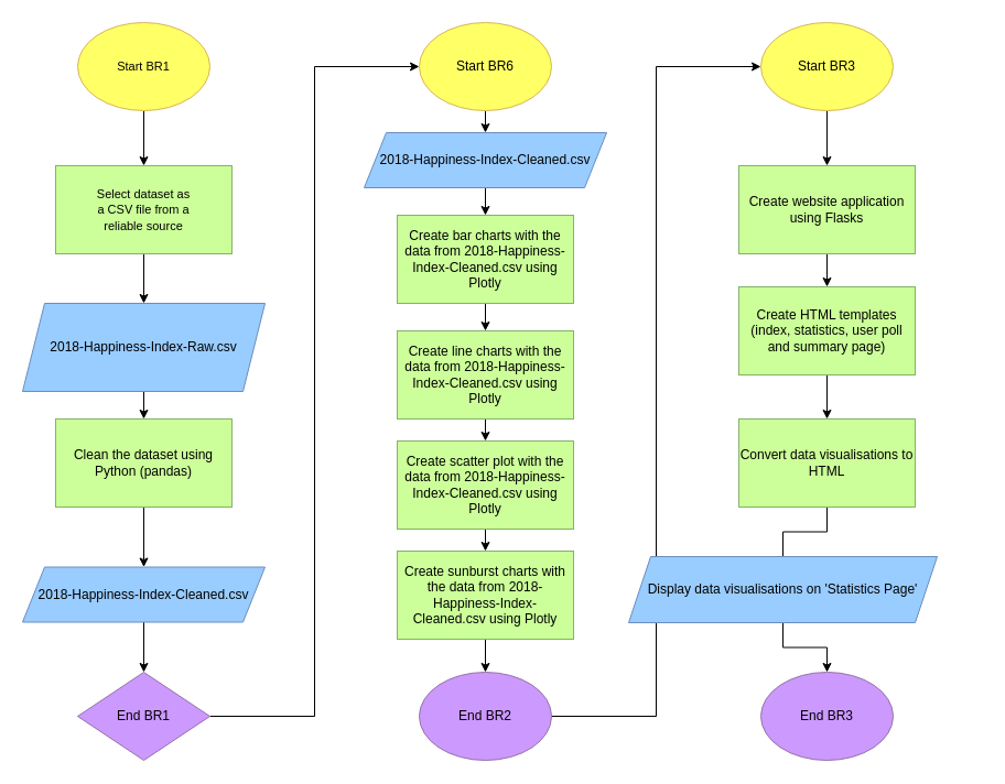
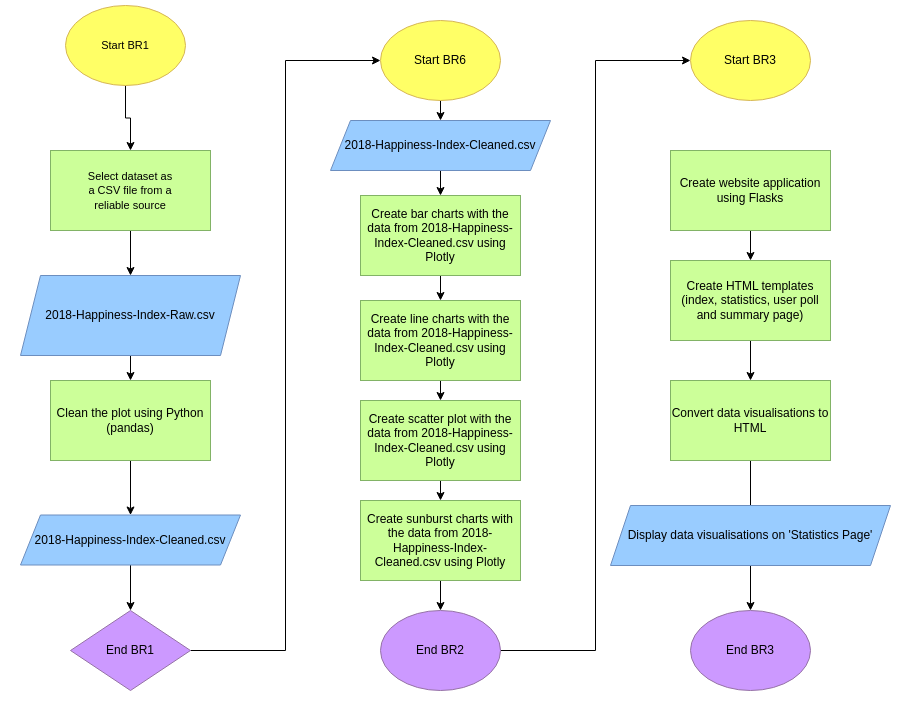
  <mxCell id="0" />
  <mxCell id="1" parent="0" />
  <mxCell id="2" style="edgeStyle=orthogonalEdgeStyle;rounded=0;orthogonalLoop=1;jettySize=auto;html=1;exitX=0.5;exitY=1;exitDx=0;exitDy=0;entryX=0.5;entryY=0;entryDx=0;entryDy=0;" edge="1" parent="1" source="3" target="7"><mxGeometry relative="1" as="geometry" /></mxCell>
- <mxCell id="3" value="&lt;font style=&quot;font-size: 11px;&quot;&gt;Start BR1&lt;/font&gt;" style="ellipse;whiteSpace=wrap;html=1;fillColor=#FFFF66;strokeColor=#d6b656;" vertex="1" parent="1"><mxGeometry x="70" y="20" width="120" height="80" as="geometry" /></mxCell>
+ <mxCell id="3" value="&lt;font style=&quot;font-size: 11px;&quot;&gt;Start BR1&lt;/font&gt;" style="ellipse;whiteSpace=wrap;html=1;fillColor=#FFFF66;strokeColor=#d6b656;" vertex="1" parent="1"><mxGeometry x="65" y="5" width="120" height="80" as="geometry" /></mxCell>
  <mxCell id="4" style="edgeStyle=orthogonalEdgeStyle;rounded=0;orthogonalLoop=1;jettySize=auto;html=1;exitX=0.5;exitY=1;exitDx=0;exitDy=0;entryX=0.5;entryY=0;entryDx=0;entryDy=0;" edge="1" parent="1" source="5" target="9"><mxGeometry relative="1" as="geometry" /></mxCell>
  <mxCell id="5" value="2018-Happiness-Index-Raw.csv" style="shape=parallelogram;perimeter=parallelogramPerimeter;whiteSpace=wrap;html=1;fixedSize=1;fillColor=#99CCFF;strokeColor=#6c8ebf;" vertex="1" parent="1"><mxGeometry x="20" y="275" width="220" height="80" as="geometry" /></mxCell>
  <mxCell id="6" style="edgeStyle=orthogonalEdgeStyle;rounded=0;orthogonalLoop=1;jettySize=auto;html=1;exitX=0.5;exitY=1;exitDx=0;exitDy=0;entryX=0.5;entryY=0;entryDx=0;entryDy=0;" edge="1" parent="1" source="7" target="5"><mxGeometry relative="1" as="geometry" /></mxCell>
  <mxCell id="7" value="&lt;font style=&quot;font-size: 11px;&quot;&gt;Select dataset as&lt;br&gt;&lt;/font&gt;&lt;div&gt;&lt;font style=&quot;font-size: 11px;&quot;&gt;a CSV file from a&lt;/font&gt;&lt;/div&gt;&lt;div&gt;&lt;font style=&quot;font-size: 11px;&quot;&gt;reliable source&lt;/font&gt;&lt;/div&gt;" style="rounded=0;whiteSpace=wrap;html=1;fillColor=#CCFF99;strokeColor=#82b366;" vertex="1" parent="1"><mxGeometry x="50" y="150" width="160" height="80" as="geometry" /></mxCell>
  <mxCell id="8" style="edgeStyle=orthogonalEdgeStyle;rounded=0;orthogonalLoop=1;jettySize=auto;html=1;exitX=0.5;exitY=1;exitDx=0;exitDy=0;entryX=0.5;entryY=0;entryDx=0;entryDy=0;" edge="1" parent="1" source="9" target="11"><mxGeometry relative="1" as="geometry" /></mxCell>
- <mxCell id="9" value="Clean the dataset using Python (pandas)" style="rounded=0;whiteSpace=wrap;html=1;fillColor=#CCFF99;strokeColor=#82b366;" vertex="1" parent="1"><mxGeometry x="50" y="380" width="160" height="80" as="geometry" /></mxCell>
+ <mxCell id="9" value="Clean the plot using Python (pandas)" style="rounded=0;whiteSpace=wrap;html=1;fillColor=#CCFF99;strokeColor=#82b366;" vertex="1" parent="1"><mxGeometry x="50" y="380" width="160" height="80" as="geometry" /></mxCell>
  <mxCell id="10" style="edgeStyle=orthogonalEdgeStyle;rounded=0;orthogonalLoop=1;jettySize=auto;html=1;exitX=0.5;exitY=1;exitDx=0;exitDy=0;entryX=0.5;entryY=0;entryDx=0;entryDy=0;" edge="1" parent="1" source="11" target="13"><mxGeometry relative="1" as="geometry" /></mxCell>
  <mxCell id="11" value="2018-Happiness-Index-Cleaned.csv" style="shape=parallelogram;perimeter=parallelogramPerimeter;whiteSpace=wrap;html=1;fixedSize=1;fillColor=#99CCFF;strokeColor=#6c8ebf;" vertex="1" parent="1"><mxGeometry x="20" y="514.5" width="220" height="50" as="geometry" /></mxCell>
  <mxCell id="12" style="edgeStyle=orthogonalEdgeStyle;rounded=0;orthogonalLoop=1;jettySize=auto;html=1;exitX=1;exitY=0.5;exitDx=0;exitDy=0;entryX=0;entryY=0.5;entryDx=0;entryDy=0;" edge="1" parent="1" source="13" target="15"><mxGeometry relative="1" as="geometry" /></mxCell>
  <mxCell id="13" value="End BR1" style="rhombus;whiteSpace=wrap;html=1;fillColor=#CC99FF;strokeColor=#9673a6;" vertex="1" parent="1"><mxGeometry x="70" y="610" width="120" height="80" as="geometry" /></mxCell>
  <mxCell id="14" style="edgeStyle=orthogonalEdgeStyle;rounded=0;orthogonalLoop=1;jettySize=auto;html=1;exitX=0.5;exitY=1;exitDx=0;exitDy=0;entryX=0.5;entryY=0;entryDx=0;entryDy=0;" edge="1" parent="1" source="15" target="17"><mxGeometry relative="1" as="geometry" /></mxCell>
  <mxCell id="15" value="Start BR6" style="ellipse;whiteSpace=wrap;html=1;fillColor=#FFFF66;strokeColor=#d6b656;" vertex="1" parent="1"><mxGeometry x="380" y="20" width="120" height="80" as="geometry" /></mxCell>
  <mxCell id="16" style="edgeStyle=orthogonalEdgeStyle;rounded=0;orthogonalLoop=1;jettySize=auto;html=1;exitX=0.5;exitY=1;exitDx=0;exitDy=0;entryX=0.5;entryY=0;entryDx=0;entryDy=0;" edge="1" parent="1" source="17" target="19"><mxGeometry relative="1" as="geometry" /></mxCell>
  <mxCell id="17" value="2018-Happiness-Index-Cleaned.csv" style="shape=parallelogram;perimeter=parallelogramPerimeter;whiteSpace=wrap;html=1;fixedSize=1;fillColor=#99CCFF;strokeColor=#6c8ebf;" vertex="1" parent="1"><mxGeometry x="330" y="120" width="220" height="50" as="geometry" /></mxCell>
  <mxCell id="18" style="edgeStyle=orthogonalEdgeStyle;rounded=0;orthogonalLoop=1;jettySize=auto;html=1;exitX=0.5;exitY=1;exitDx=0;exitDy=0;entryX=0.5;entryY=0;entryDx=0;entryDy=0;" edge="1" parent="1" source="19" target="21"><mxGeometry relative="1" as="geometry" /></mxCell>
  <mxCell id="19" value="Create bar charts with the data from 2018-Happiness-Index-Cleaned.csv&amp;nbsp;using Plotly" style="rounded=0;whiteSpace=wrap;html=1;fillColor=#CCFF99;strokeColor=#82b366;" vertex="1" parent="1"><mxGeometry x="360" y="195" width="160" height="80" as="geometry" /></mxCell>
  <mxCell id="20" style="edgeStyle=orthogonalEdgeStyle;rounded=0;orthogonalLoop=1;jettySize=auto;html=1;exitX=0.5;exitY=1;exitDx=0;exitDy=0;entryX=0.5;entryY=0;entryDx=0;entryDy=0;" edge="1" parent="1" source="21" target="23"><mxGeometry relative="1" as="geometry" /></mxCell>
  <mxCell id="21" value="Create line charts with the data from 2018-Happiness-Index-Cleaned.csv&amp;nbsp;using Plotly" style="rounded=0;whiteSpace=wrap;html=1;fillColor=#CCFF99;strokeColor=#82b366;" vertex="1" parent="1"><mxGeometry x="360" y="300" width="160" height="80" as="geometry" /></mxCell>
  <mxCell id="22" style="edgeStyle=orthogonalEdgeStyle;rounded=0;orthogonalLoop=1;jettySize=auto;html=1;exitX=0.5;exitY=1;exitDx=0;exitDy=0;entryX=0.5;entryY=0;entryDx=0;entryDy=0;" edge="1" parent="1" source="23" target="25"><mxGeometry relative="1" as="geometry" /></mxCell>
  <mxCell id="23" value="Create scatter plot with the data from 2018-Happiness-Index-Cleaned.csv&amp;nbsp;using Plotly" style="rounded=0;whiteSpace=wrap;html=1;fillColor=#CCFF99;strokeColor=#82b366;" vertex="1" parent="1"><mxGeometry x="360" y="400" width="160" height="80" as="geometry" /></mxCell>
  <mxCell id="24" style="edgeStyle=orthogonalEdgeStyle;rounded=0;orthogonalLoop=1;jettySize=auto;html=1;exitX=0.5;exitY=1;exitDx=0;exitDy=0;entryX=0.5;entryY=0;entryDx=0;entryDy=0;" edge="1" parent="1" source="25" target="27"><mxGeometry relative="1" as="geometry" /></mxCell>
  <mxCell id="25" value="Create sunburst charts with the data from 2018-Happiness-Index-Cleaned.csv&amp;nbsp;using Plotly" style="rounded=0;whiteSpace=wrap;html=1;fillColor=#CCFF99;strokeColor=#82b366;" vertex="1" parent="1"><mxGeometry x="360" y="500" width="160" height="80" as="geometry" /></mxCell>
  <mxCell id="26" style="edgeStyle=orthogonalEdgeStyle;rounded=0;orthogonalLoop=1;jettySize=auto;html=1;exitX=1;exitY=0.5;exitDx=0;exitDy=0;entryX=0;entryY=0.5;entryDx=0;entryDy=0;" edge="1" parent="1" source="27" target="29"><mxGeometry relative="1" as="geometry" /></mxCell>
  <mxCell id="27" value="End BR2" style="ellipse;whiteSpace=wrap;html=1;fillColor=#CC99FF;strokeColor=#9673a6;" vertex="1" parent="1"><mxGeometry x="380" y="610" width="120" height="80" as="geometry" /></mxCell>
- <mxCell id="28" style="edgeStyle=orthogonalEdgeStyle;rounded=0;orthogonalLoop=1;jettySize=auto;html=1;exitX=0.5;exitY=1;exitDx=0;exitDy=0;entryX=0.5;entryY=0;entryDx=0;entryDy=0;" edge="1" parent="1" source="29" target="31"><mxGeometry relative="1" as="geometry" /></mxCell>
  <mxCell id="29" value="Start BR3" style="ellipse;whiteSpace=wrap;html=1;fillColor=#FFFF66;strokeColor=#d6b656;" vertex="1" parent="1"><mxGeometry x="690" y="20" width="120" height="80" as="geometry" /></mxCell>
  <mxCell id="30" style="edgeStyle=orthogonalEdgeStyle;rounded=0;orthogonalLoop=1;jettySize=auto;html=1;exitX=0.5;exitY=1;exitDx=0;exitDy=0;entryX=0.5;entryY=0;entryDx=0;entryDy=0;" edge="1" parent="1" source="31" target="33"><mxGeometry relative="1" as="geometry" /></mxCell>
  <mxCell id="31" value="Create website application using Flasks" style="rounded=0;whiteSpace=wrap;html=1;fillColor=#CCFF99;strokeColor=#82b366;" vertex="1" parent="1"><mxGeometry x="670" y="150" width="160" height="80" as="geometry" /></mxCell>
  <mxCell id="32" style="edgeStyle=orthogonalEdgeStyle;rounded=0;orthogonalLoop=1;jettySize=auto;html=1;exitX=0.5;exitY=1;exitDx=0;exitDy=0;entryX=0.5;entryY=0;entryDx=0;entryDy=0;" edge="1" parent="1" source="33" target="35"><mxGeometry relative="1" as="geometry" /></mxCell>
  <mxCell id="33" value="Create HTML templates (index, statistics, user poll and summary page)" style="rounded=0;whiteSpace=wrap;html=1;fillColor=#CCFF99;strokeColor=#82b366;" vertex="1" parent="1"><mxGeometry x="670" y="260" width="160" height="80" as="geometry" /></mxCell>
  <mxCell id="34" style="edgeStyle=orthogonalEdgeStyle;rounded=0;orthogonalLoop=1;jettySize=auto;html=1;exitX=0.5;exitY=1;exitDx=0;exitDy=0;entryX=0.5;entryY=0;entryDx=0;entryDy=0;endArrow=none;" edge="1" parent="1" source="35" target="37"><mxGeometry relative="1" as="geometry" /></mxCell>
  <mxCell id="35" value="Convert data visualisations to HTML" style="rounded=0;whiteSpace=wrap;html=1;fillColor=#CCFF99;strokeColor=#82b366;" vertex="1" parent="1"><mxGeometry x="670" y="380" width="160" height="80" as="geometry" /></mxCell>
  <mxCell id="36" style="edgeStyle=orthogonalEdgeStyle;rounded=0;orthogonalLoop=1;jettySize=auto;html=1;exitX=0.5;exitY=1;exitDx=0;exitDy=0;entryX=0.5;entryY=0;entryDx=0;entryDy=0;" edge="1" parent="1" source="37" target="38"><mxGeometry relative="1" as="geometry" /></mxCell>
- <mxCell id="37" value="Display data visualisations on 'Statistics Page'" style="shape=parallelogram;perimeter=parallelogramPerimeter;whiteSpace=wrap;html=1;fixedSize=1;fillColor=#99CCFF;strokeColor=#6c8ebf;" vertex="1" parent="1"><mxGeometry x="570" y="505" width="280" height="60" as="geometry" /></mxCell>
+ <mxCell id="37" value="Display data visualisations on 'Statistics Page'" style="shape=parallelogram;perimeter=parallelogramPerimeter;whiteSpace=wrap;html=1;fixedSize=1;fillColor=#99CCFF;strokeColor=#6c8ebf;" vertex="1" parent="1"><mxGeometry x="610" y="505" width="280" height="60" as="geometry" /></mxCell>
  <mxCell id="38" value="End BR3" style="ellipse;whiteSpace=wrap;html=1;fillColor=#CC99FF;strokeColor=#9673a6;" vertex="1" parent="1"><mxGeometry x="690" y="610" width="120" height="80" as="geometry" /></mxCell>
